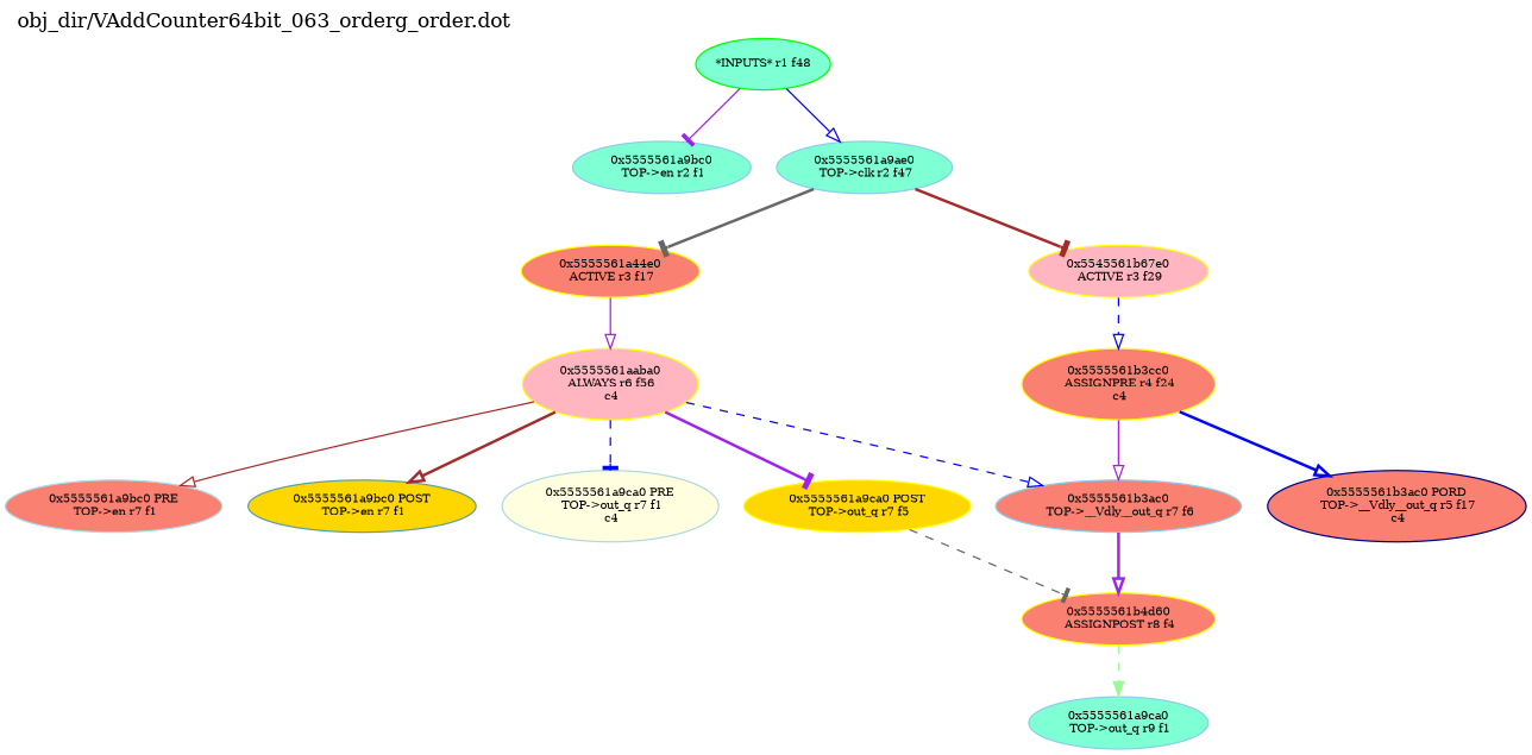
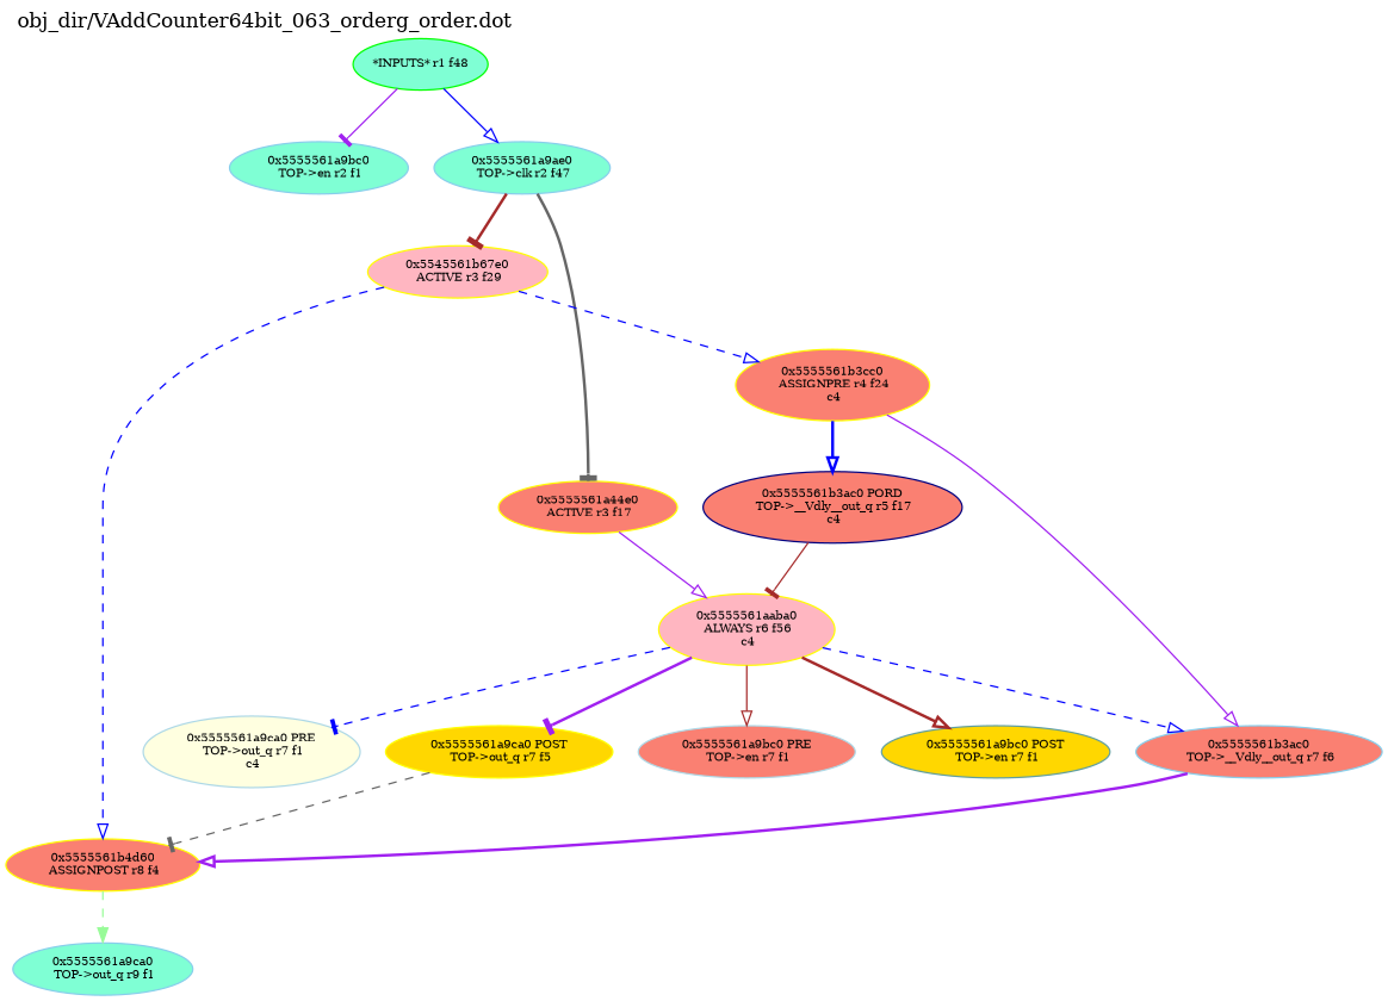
  digraph {
    label="obj_dir/VAddCounter64bit_063_orderg_order.dot"
    labeljust=l
    labelloc=t
    rankdir=TB
    node [color=yellow fillcolor=salmon fontsize=8 style=filled]
    edge [arrowhead=onormal color=blue fontsize=8 style=solid weight=32]
    n1 [color=green fillcolor=aquamarine label="*INPUTS* r1 f48"]
    n2 [color=skyblue fillcolor=aquamarine label="0x5555561a9bc0\n TOP->en r2 f1"]
    n3 [color=skyblue fillcolor=aquamarine label="0x5555561a9ae0\n TOP->clk r2 f47"]
    n4 [label="0x5555561a44e0\n ACTIVE r3 f17"]
    n5 [fillcolor=lightpink label="0x5545561b67e0\n ACTIVE r3 f29"]
    n6 [fillcolor=lightpink label="0x5555561aaba0\n ALWAYS r6 f56\n c4"]
    n7 [label="0x5555561b3cc0\n ASSIGNPRE r4 f24\n c4"]
    n8 [label="0x5555561b4d60\n ASSIGNPOST r8 f4"]
    n9 [color=skyblue label="0x5555561b3ac0\n TOP->__Vdly__out_q r7 f6"]
    n10 [color=lightblue label="0x5555561a9bc0 PRE\n TOP->en r7 f1"]
    n11 [color=CadetBlue fillcolor=gold label="0x5555561a9bc0 POST\n TOP->en r7 f1"]
    n12 [color=lightblue fillcolor=lightyellow label="0x5555561a9ca0 PRE\n TOP->out_q r7 f1\n c4"]
    n13 [fillcolor=gold label="0x5555561a9ca0 POST\n TOP->out_q r7 f5"]
    n14 [color=NavyBlue label="0x5555561b3ac0 PORD\n TOP->__Vdly__out_q r5 f17\n c4"]
    n15 [color=skyblue fillcolor=aquamarine label="0x5555561a9ca0\n TOP->out_q r9 f1"]
    n1 -> n2 [arrowhead=tee color=purple weight=1]
    n1 -> n3 [weight=1]
    n3 -> n4 [arrowhead=tee color=gray40 style=bold weight=8]
    n3 -> n5 [arrowhead=tee color=brown style=bold weight=8]
    n4 -> n6 [color=purple]
    n5 -> n7 [style=dashed]
+   n5 -> n8 [style=dashed]
    n6 -> n9 [style=dashed]
    n6 -> n10 [color=brown]
    n6 -> n11 [color=brown style=bold weight=2]
    n6 -> n12 [arrowhead=tee style=dashed]
    n6 -> n13 [arrowhead=tee color=purple style=bold weight=2]
    n7 -> n9 [color=purple]
    n7 -> n14 [style=bold]
    n8 -> n15 [color=PaleGreen style=dashed weight=1 arrowhead=""]
    n9 -> n8 [color=purple style=bold weight=8]
    n13 -> n8 [arrowhead=tee color=gray40 style=dashed weight=2]
+   n14 -> n6 [arrowhead=tee color=brown]
  }
